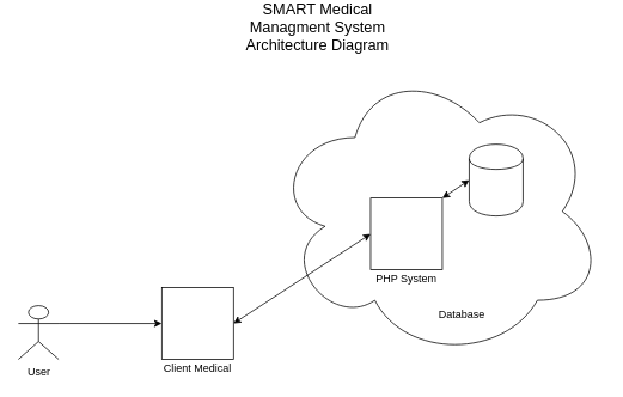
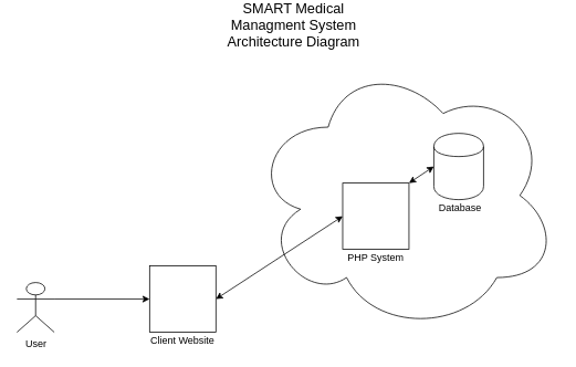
  <mxCell id="0" />
  <mxCell id="1" parent="0" />
  <mxCell id="2" value="" style="whiteSpace=wrap;html=1;aspect=fixed;" parent="1" vertex="1"><mxGeometry x="180" y="320" width="80" height="80" as="geometry" /></mxCell>
  <mxCell id="3" value="&lt;font style=&quot;font-size: 17px&quot;&gt;SMART Medical Managment System&lt;br&gt;Architecture Diagram&lt;/font&gt;" style="text;html=1;strokeColor=none;fillColor=none;align=center;verticalAlign=middle;whiteSpace=wrap;rounded=0;" parent="1" vertex="1"><mxGeometry x="263" y="20" width="182" height="20" as="geometry" /></mxCell>
- <mxCell id="4" value="Client Medical" style="text;html=1;strokeColor=none;fillColor=none;align=center;verticalAlign=middle;whiteSpace=wrap;rounded=0;" vertex="1" parent="1"><mxGeometry x="180" y="400" width="80" height="20" as="geometry" /></mxCell>
+ <mxCell id="4" value="Client Website" style="text;html=1;strokeColor=none;fillColor=none;align=center;verticalAlign=middle;whiteSpace=wrap;rounded=0;" vertex="1" parent="1"><mxGeometry x="180" y="400" width="80" height="20" as="geometry" /></mxCell>
  <mxCell id="5" value="User" style="shape=umlActor;verticalLabelPosition=bottom;labelBackgroundColor=#ffffff;verticalAlign=top;html=1;outlineConnect=0;" vertex="1" parent="1"><mxGeometry x="20" y="340" width="45" height="60" as="geometry" /></mxCell>
  <mxCell id="6" value="" style="endArrow=classic;html=1;exitX=1;exitY=0.333;exitDx=0;exitDy=0;exitPerimeter=0;entryX=0;entryY=0.5;entryDx=0;entryDy=0;" edge="1" parent="1" source="5" target="2"><mxGeometry width="50" height="50" relative="1" as="geometry"><mxPoint x="80" y="410" as="sourcePoint" /><mxPoint x="130" y="360" as="targetPoint" /></mxGeometry></mxCell>
  <mxCell id="7" value="" style="ellipse;shape=cloud;whiteSpace=wrap;html=1;" parent="1" vertex="1"><mxGeometry x="303" y="70" width="370" height="330" as="geometry" /></mxCell>
  <mxCell id="8" value="" style="shape=cylinder;whiteSpace=wrap;html=1;boundedLbl=1;backgroundOutline=1;" parent="1" vertex="1"><mxGeometry x="523" y="160" width="60" height="80" as="geometry" /></mxCell>
- <mxCell id="9" value="Database" style="text;html=1;strokeColor=none;fillColor=none;align=center;verticalAlign=middle;whiteSpace=wrap;rounded=0;" parent="1" vertex="1"><mxGeometry x="480" y="340" width="70" height="20" as="geometry" /></mxCell>
+ <mxCell id="9" value="Database" style="text;html=1;strokeColor=none;fillColor=none;align=center;verticalAlign=middle;whiteSpace=wrap;rounded=0;" parent="1" vertex="1"><mxGeometry x="520" y="240" width="70" height="20" as="geometry" /></mxCell>
  <mxCell id="10" value="" style="whiteSpace=wrap;html=1;aspect=fixed;" parent="1" vertex="1"><mxGeometry x="413" y="220" width="80" height="80" as="geometry" /></mxCell>
  <mxCell id="11" value="PHP System" style="text;html=1;strokeColor=none;fillColor=none;align=center;verticalAlign=middle;whiteSpace=wrap;rounded=0;" parent="1" vertex="1"><mxGeometry x="413" y="300" width="80" height="20" as="geometry" /></mxCell>
  <mxCell id="12" value="" style="endArrow=classic;startArrow=classic;html=1;entryX=0;entryY=0.5;entryDx=0;entryDy=0;exitX=1;exitY=0;exitDx=0;exitDy=0;" parent="1" source="10" target="8" edge="1"><mxGeometry width="50" height="50" relative="1" as="geometry"><mxPoint x="493" y="530" as="sourcePoint" /><mxPoint x="543" y="480" as="targetPoint" /></mxGeometry></mxCell>
  <mxCell id="13" value="" style="endArrow=classic;startArrow=classic;html=1;entryX=1;entryY=0.5;entryDx=0;entryDy=0;exitX=0;exitY=0.5;exitDx=0;exitDy=0;" edge="1" parent="1" source="10" target="2"><mxGeometry width="50" height="50" relative="1" as="geometry"><mxPoint x="210" y="350" as="sourcePoint" /><mxPoint x="260" y="300" as="targetPoint" /></mxGeometry></mxCell>
